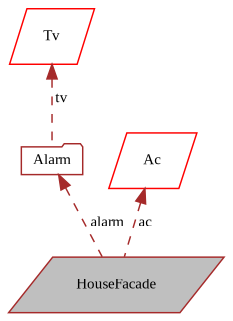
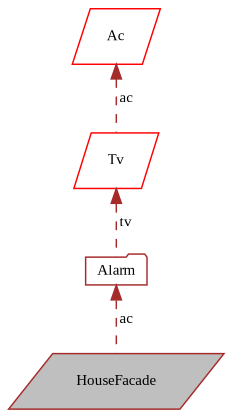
  digraph {
    fontname="Liberation Serif"
    node [color=brown fillcolor=white fontname="Liberation Serif" fontsize=10 shape=parallelogram style=filled]
    edge [color=brown dir=back fontname="Liberation Serif" fontsize=10 labelfontname=Helvetica labelfontsize=10 style=dashed]
    n1 [fillcolor=grey75 fontcolor=black height=0.2 label=HouseFacade width=0.4]
    n2 [color=red height=0.2 label=Tv width=0.4]
    n3 [height=0.2 label=Alarm shape=folder width=0.4]
    n4 [color=red height=0.2 label=Ac width=0.4]
    n2 -> n3 [label=" tv"]
-   n3 -> n1 [label=" alarm"]
-   n4 -> n1 [label=" ac"]
+   n3 -> n1 [label=" ac"]
+   n4 -> n2 [label=" ac"]
  }
